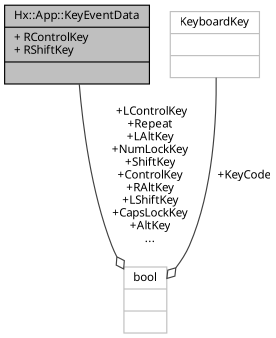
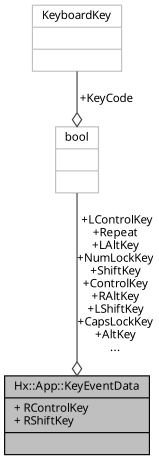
  digraph {
    fontname="Noto Sans"
    node [color=grey75 fillcolor=white fontname="Noto Sans" fontsize=10 shape=record style=filled]
    edge [arrowhead=odiamond color=grey25 fontname="Noto Sans" fontsize=10 labelfontname=Helvetica labelfontsize=10 style=solid]
    n1 [color=black fillcolor=grey75 fontcolor=black height=0.2 label="{Hx::App::KeyEventData\n|+ RControlKey\l+ RShiftKey\l|}" width=0.4]
    n2 [height=0.2 label="{bool\n||}" width=0.4]
    n3 [height=0.2 label="{KeyboardKey\n||}" width=0.4]
-   n1 -> n2 [label=" +LControlKey\n+Repeat\n+LAltKey\n+NumLockKey\n+ShiftKey\n+ControlKey\n+RAltKey\n+LShiftKey\n+CapsLockKey\n+AltKey\n..."]
+   n2 -> n1 [label=" +LControlKey\n+Repeat\n+LAltKey\n+NumLockKey\n+ShiftKey\n+ControlKey\n+RAltKey\n+LShiftKey\n+CapsLockKey\n+AltKey\n..."]
    n3 -> n2 [label=" +KeyCode"]
  }
